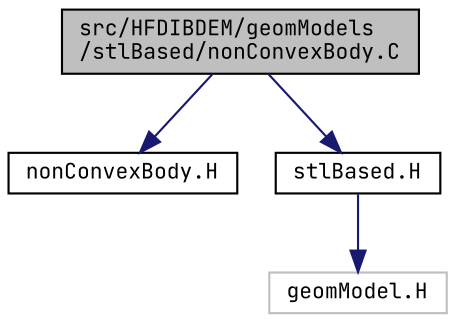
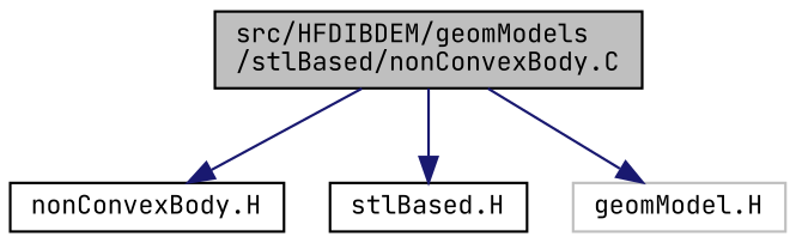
  digraph {
    fontname="JetBrains Mono"
    node [color=black fillcolor=white fontname="JetBrains Mono" fontsize=10 shape=record style=filled]
    edge [color=midnightblue fontname="JetBrains Mono" fontsize=10 labelfontname=Helvetica labelfontsize=10 style=solid]
    n1 [fillcolor=grey75 fontcolor=black height=0.2 label="src/HFDIBDEM/geomModels\l/stlBased/nonConvexBody.C" width=0.4]
    n2 [height=0.2 label="nonConvexBody.H" width=0.4]
    n3 [height=0.2 label="stlBased.H" width=0.4]
    n4 [color=grey75 height=0.2 label="geomModel.H" width=0.4]
    n1 -> n2
    n1 -> n3
-   n3 -> n4
+   n1 -> n4
  }
